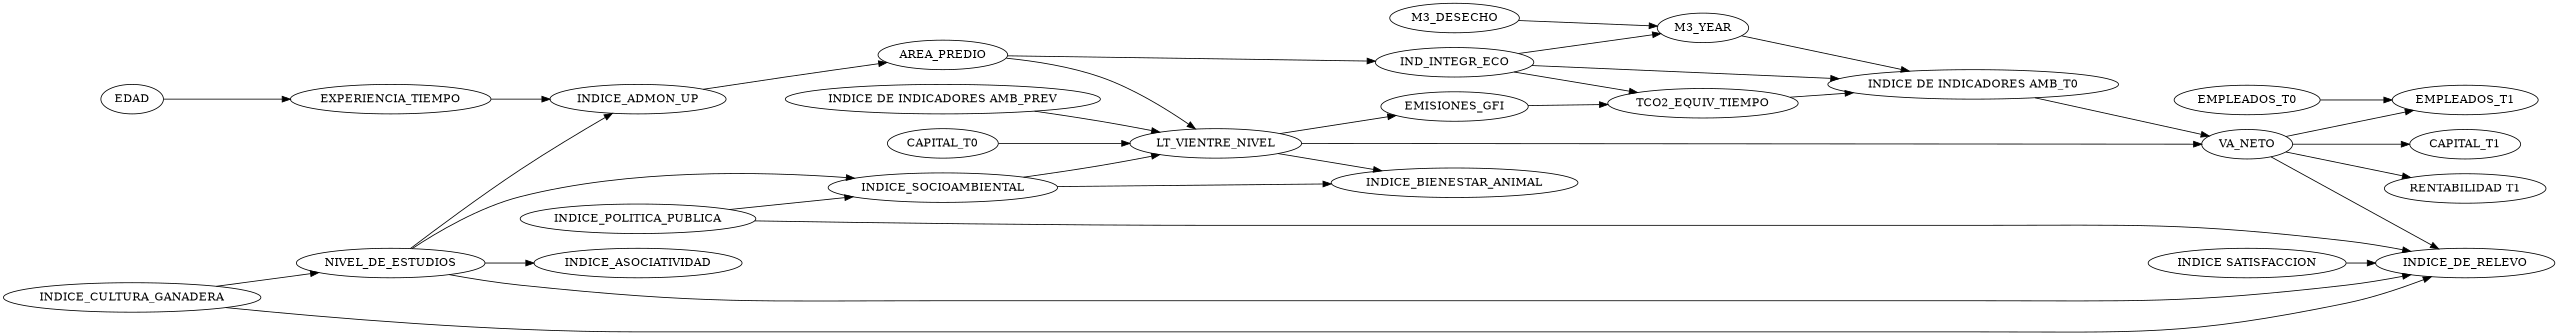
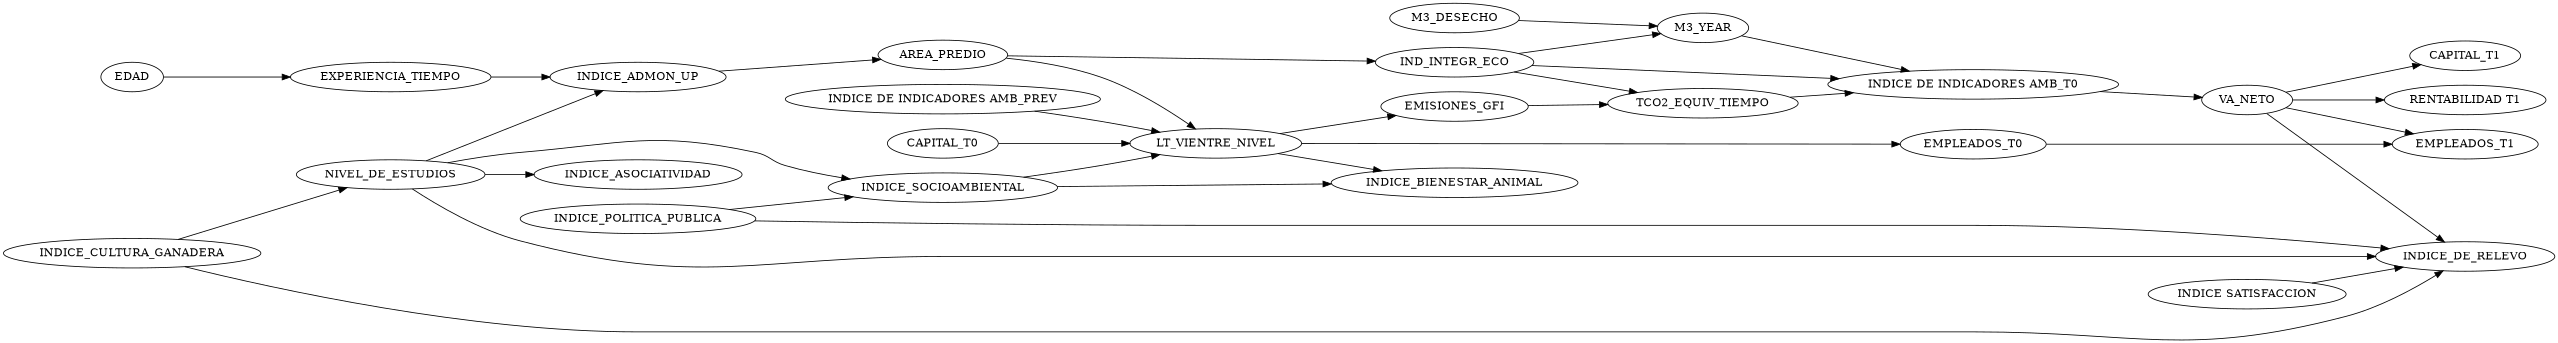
  digraph {
    rankdir=LR
    edge [dir=forward]
    M3_YEAR
    "INDICE DE INDICADORES AMB_T0"
    VA_NETO
    n4 [label=LT_VIENTRE_NIVEL]
    CAPITAL_T0
    EMISIONES_GFI
    INDICE_BIENESTAR_ANIMAL
    "INDICE DE INDICADORES AMB_PREV"
    CAPITAL_T1
    EMPLEADOS_T1
    INDICE_DE_RELEVO
    "RENTABILIDAD T1"
    IND_INTEGR_ECO
    TCO2_EQUIV_TIEMPO
    EMPLEADOS_T0
    INDICE_CULTURA_GANADERA
    NIVEL_DE_ESTUDIOS
    INDICE_SOCIOAMBIENTAL
    INDICE_ADMON_UP
    INDICE_ASOCIATIVIDAD
    INDICE_POLITICA_PUBLICA
    AREA_PREDIO
    "INDICE SATISFACCION"
    EDAD
    EXPERIENCIA_TIEMPO
    M3_DESECHO
    M3_YEAR -> "INDICE DE INDICADORES AMB_T0"
    "INDICE DE INDICADORES AMB_T0" -> VA_NETO
    VA_NETO -> CAPITAL_T1
    VA_NETO -> EMPLEADOS_T1
    VA_NETO -> INDICE_DE_RELEVO
    VA_NETO -> "RENTABILIDAD T1"
-   n4 -> VA_NETO
+   n4 -> EMPLEADOS_T0
    n4 -> EMISIONES_GFI
    n4 -> INDICE_BIENESTAR_ANIMAL
    CAPITAL_T0 -> n4
    EMISIONES_GFI -> TCO2_EQUIV_TIEMPO
    "INDICE DE INDICADORES AMB_PREV" -> n4
    IND_INTEGR_ECO -> M3_YEAR
    IND_INTEGR_ECO -> "INDICE DE INDICADORES AMB_T0"
    IND_INTEGR_ECO -> TCO2_EQUIV_TIEMPO
    TCO2_EQUIV_TIEMPO -> "INDICE DE INDICADORES AMB_T0"
    EMPLEADOS_T0 -> EMPLEADOS_T1
    INDICE_CULTURA_GANADERA -> INDICE_DE_RELEVO
    INDICE_CULTURA_GANADERA -> NIVEL_DE_ESTUDIOS
    NIVEL_DE_ESTUDIOS -> INDICE_DE_RELEVO
    NIVEL_DE_ESTUDIOS -> INDICE_SOCIOAMBIENTAL
    NIVEL_DE_ESTUDIOS -> INDICE_ADMON_UP
    NIVEL_DE_ESTUDIOS -> INDICE_ASOCIATIVIDAD
    INDICE_SOCIOAMBIENTAL -> n4
    INDICE_SOCIOAMBIENTAL -> INDICE_BIENESTAR_ANIMAL
    INDICE_ADMON_UP -> AREA_PREDIO
    INDICE_POLITICA_PUBLICA -> INDICE_DE_RELEVO
    INDICE_POLITICA_PUBLICA -> INDICE_SOCIOAMBIENTAL
    AREA_PREDIO -> n4
    AREA_PREDIO -> IND_INTEGR_ECO
    "INDICE SATISFACCION" -> INDICE_DE_RELEVO
    EDAD -> EXPERIENCIA_TIEMPO
    EXPERIENCIA_TIEMPO -> INDICE_ADMON_UP
    M3_DESECHO -> M3_YEAR
  }
